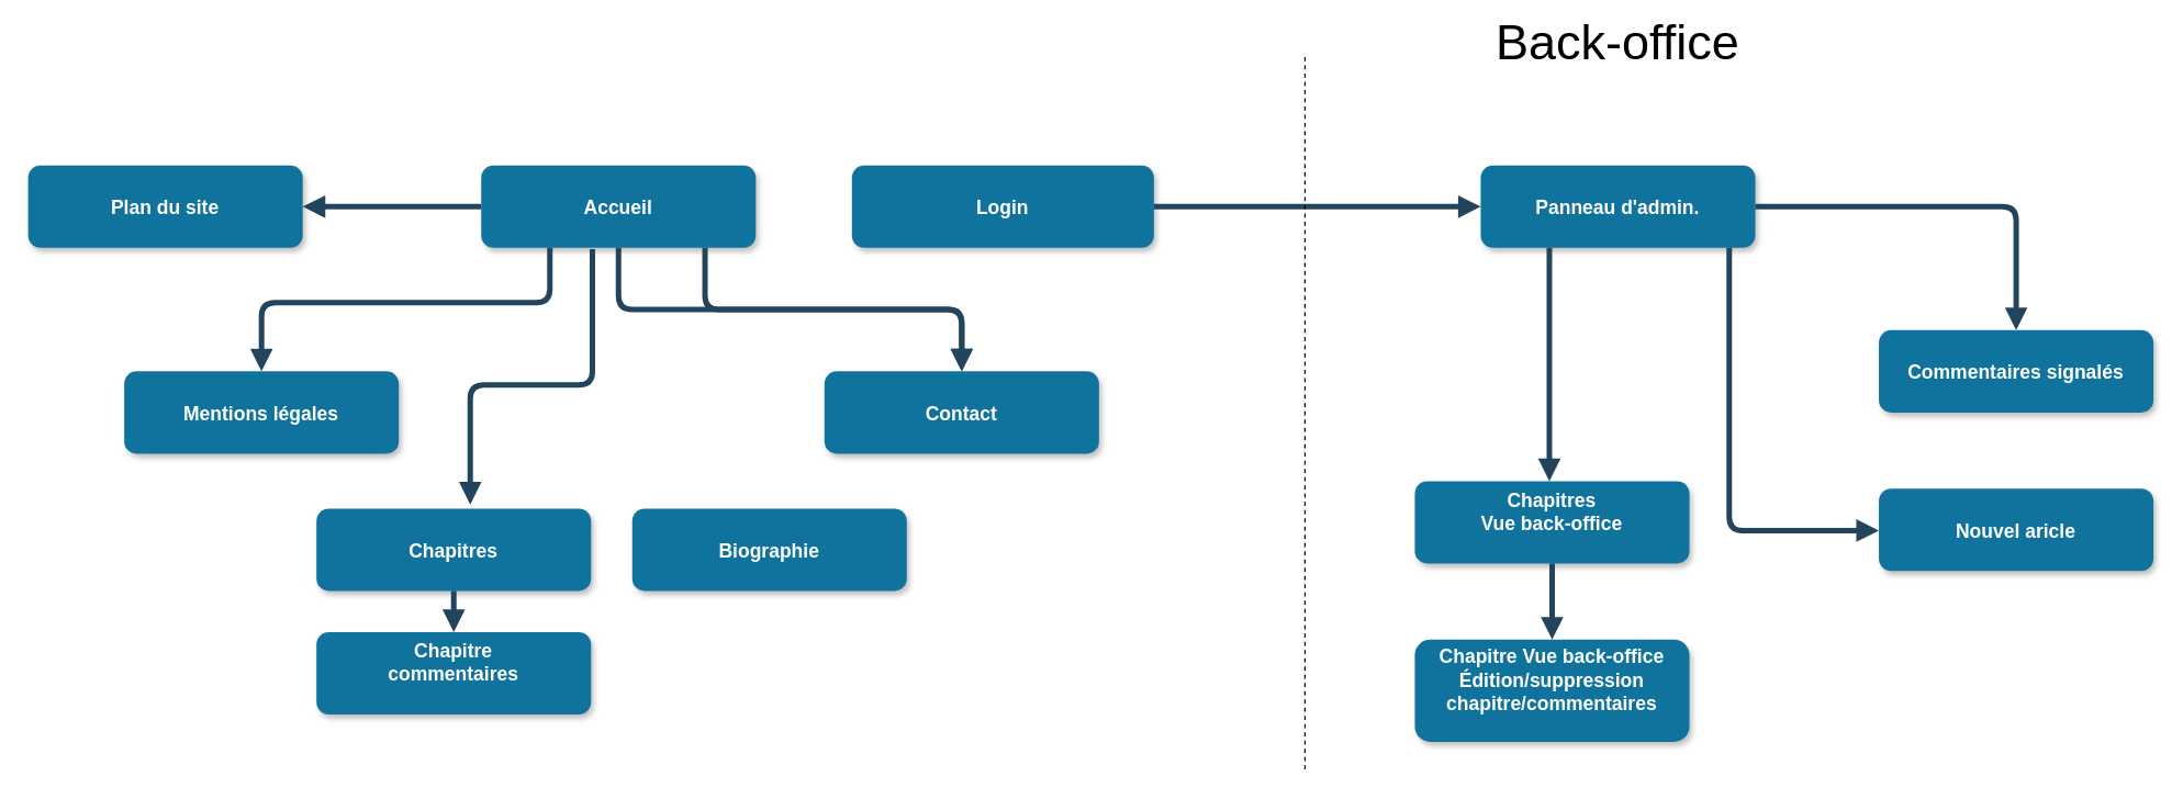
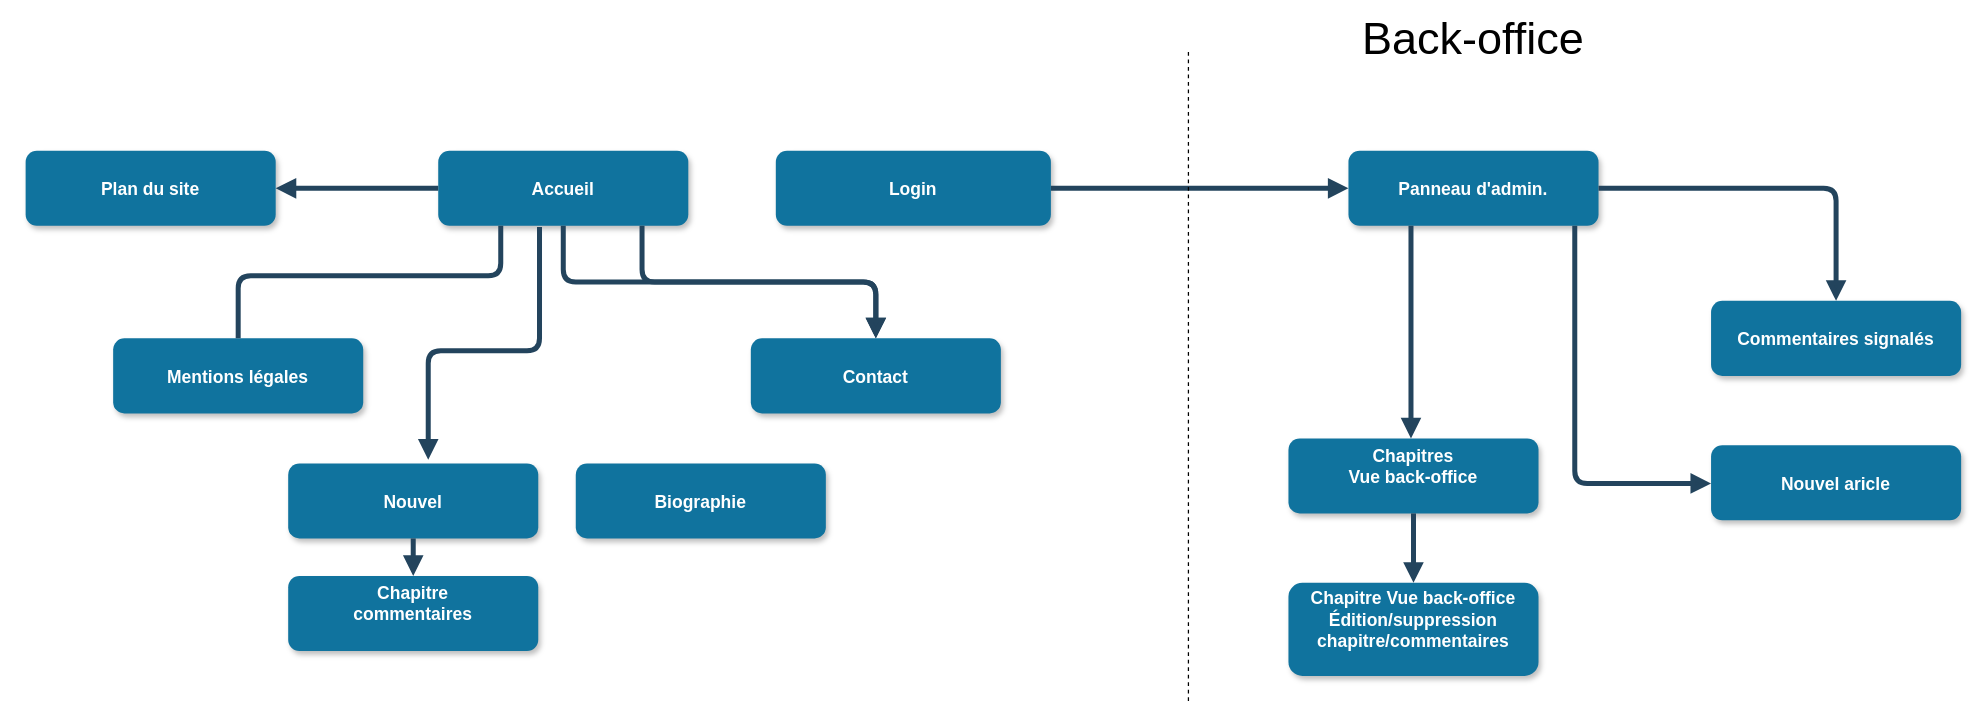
  <mxCell id="0" />
  <mxCell id="1" parent="0" />
  <mxCell id="2" value="Accueil" style="rounded=1;fillColor=#10739E;strokeColor=none;shadow=1;gradientColor=none;fontStyle=1;fontColor=#FFFFFF;fontSize=14;" parent="1" vertex="1"><mxGeometry x="350" y="120" width="200" height="60" as="geometry" /></mxCell>
  <mxCell id="3" value="Login" style="rounded=1;fillColor=#10739E;strokeColor=none;shadow=1;gradientColor=none;fontStyle=1;fontColor=#FFFFFF;fontSize=14;" parent="1" vertex="1"><mxGeometry x="620" y="120" width="220" height="60" as="geometry" /></mxCell>
  <mxCell id="4" value="Contact" style="rounded=1;fillColor=#10739E;strokeColor=none;shadow=1;gradientColor=none;fontStyle=1;fontColor=#FFFFFF;fontSize=14;" parent="1" vertex="1"><mxGeometry x="600" y="270" width="200" height="60" as="geometry" /></mxCell>
  <mxCell id="5" value="Biographie" style="rounded=1;fillColor=#10739E;strokeColor=none;shadow=1;gradientColor=none;fontStyle=1;fontColor=#FFFFFF;fontSize=14;" parent="1" vertex="1"><mxGeometry x="460" y="370" width="200" height="60" as="geometry" /></mxCell>
  <mxCell id="6" value="Panneau d'admin." style="rounded=1;fillColor=#10739E;strokeColor=none;shadow=1;gradientColor=none;fontStyle=1;fontColor=#FFFFFF;fontSize=14;" parent="1" vertex="1"><mxGeometry x="1078" y="120" width="200" height="60" as="geometry" /></mxCell>
- <mxCell id="7" value="Chapitres" style="rounded=1;fillColor=#10739E;strokeColor=none;shadow=1;gradientColor=none;fontStyle=1;fontColor=#FFFFFF;fontSize=14;" parent="1" vertex="1"><mxGeometry x="230" y="370" width="200" height="60" as="geometry" /></mxCell>
+ <mxCell id="7" value="Nouvel" style="rounded=1;fillColor=#10739E;strokeColor=none;shadow=1;gradientColor=none;fontStyle=1;fontColor=#FFFFFF;fontSize=14;" parent="1" vertex="1"><mxGeometry x="230" y="370" width="200" height="60" as="geometry" /></mxCell>
  <mxCell id="8" value="Chapitre&#10;commentaires&#10;" style="rounded=1;fillColor=#10739E;strokeColor=none;shadow=1;gradientColor=none;fontStyle=1;fontColor=#FFFFFF;fontSize=14;" parent="1" vertex="1"><mxGeometry x="230" y="460" width="200" height="60" as="geometry" /></mxCell>
  <mxCell id="9" value="Plan du site" style="rounded=1;fillColor=#10739E;strokeColor=none;shadow=1;gradientColor=none;fontStyle=1;fontColor=#FFFFFF;fontSize=14;" parent="1" vertex="1"><mxGeometry x="20" y="120" width="200" height="60" as="geometry" /></mxCell>
  <mxCell id="10" value="Mentions légales" style="rounded=1;fillColor=#10739E;strokeColor=none;shadow=1;gradientColor=none;fontStyle=1;fontColor=#FFFFFF;fontSize=14;" parent="1" vertex="1"><mxGeometry x="90" y="270" width="200" height="60" as="geometry" /></mxCell>
  <mxCell id="11" value="Chapitres&#10;Vue back-office&#10;" style="rounded=1;fillColor=#10739E;strokeColor=none;shadow=1;gradientColor=none;fontStyle=1;fontColor=#FFFFFF;fontSize=14;" parent="1" vertex="1"><mxGeometry x="1030" y="350" width="200" height="60" as="geometry" /></mxCell>
  <mxCell id="12" value="Chapitre Vue back-office&#10;Édition/suppression &#10;chapitre/commentaires&#10;" style="rounded=1;fillColor=#10739E;strokeColor=none;shadow=1;gradientColor=none;fontStyle=1;fontColor=#FFFFFF;fontSize=14;" parent="1" vertex="1"><mxGeometry x="1030" y="465.5" width="200" height="74.5" as="geometry" /></mxCell>
  <mxCell id="13" value="Commentaires signalés" style="rounded=1;fillColor=#10739E;strokeColor=none;shadow=1;gradientColor=none;fontStyle=1;fontColor=#FFFFFF;fontSize=14;" parent="1" vertex="1"><mxGeometry x="1368" y="240" width="200" height="60" as="geometry" /></mxCell>
  <mxCell id="14" value="Nouvel aricle" style="rounded=1;fillColor=#10739E;strokeColor=none;shadow=1;gradientColor=none;fontStyle=1;fontColor=#FFFFFF;fontSize=14;" parent="1" vertex="1"><mxGeometry x="1368" y="355.5" width="200" height="60" as="geometry" /></mxCell>
  <mxCell id="15" value="" style="edgeStyle=elbowEdgeStyle;elbow=vertical;strokeWidth=4;endArrow=block;endFill=1;fontStyle=1;strokeColor=#23445D;" parent="1" source="2" target="4" edge="1"><mxGeometry x="220" y="165.5" width="100" height="100" as="geometry"><mxPoint x="20" y="225.5" as="sourcePoint" /><mxPoint x="120" y="125.5" as="targetPoint" /></mxGeometry></mxCell>
  <mxCell id="16" value="" style="edgeStyle=elbowEdgeStyle;elbow=vertical;strokeWidth=4;endArrow=block;endFill=1;fontStyle=1;strokeColor=#23445D;" parent="1" target="4" edge="1"><mxGeometry x="312" y="165.5" width="100" height="100" as="geometry"><mxPoint x="513" y="180" as="sourcePoint" /><mxPoint x="212" y="125.5" as="targetPoint" /></mxGeometry></mxCell>
  <mxCell id="17" value="" style="edgeStyle=elbowEdgeStyle;elbow=vertical;strokeWidth=4;endArrow=block;endFill=1;fontStyle=1;strokeColor=#23445D;exitX=1;exitY=0.5;exitDx=0;exitDy=0;entryX=0;entryY=0.5;entryDx=0;entryDy=0;" parent="1" source="3" target="6" edge="1"><mxGeometry x="312" y="165.5" width="100" height="100" as="geometry"><mxPoint x="112" y="225.5" as="sourcePoint" /><mxPoint x="212" y="125.5" as="targetPoint" /><Array as="points"><mxPoint x="950" y="150" /></Array></mxGeometry></mxCell>
  <mxCell id="18" value="" style="edgeStyle=elbowEdgeStyle;elbow=vertical;strokeWidth=4;endArrow=block;endFill=1;fontStyle=1;strokeColor=#23445D;exitX=1;exitY=0.5;exitDx=0;exitDy=0;" parent="1" source="6" edge="1"><mxGeometry x="330" y="5.5" width="100" height="100" as="geometry"><mxPoint x="130" y="65.5" as="sourcePoint" /><mxPoint x="1468" y="240" as="targetPoint" /><Array as="points"><mxPoint x="1358" y="150" /></Array></mxGeometry></mxCell>
  <mxCell id="19" value="" style="edgeStyle=elbowEdgeStyle;elbow=vertical;strokeWidth=4;endArrow=block;endFill=1;fontStyle=1;strokeColor=#23445D;" parent="1" source="7" target="8" edge="1"><mxGeometry x="-60" y="-40" width="100" height="100" as="geometry"><mxPoint x="-260" y="20" as="sourcePoint" /><mxPoint x="-160" y="-80" as="targetPoint" /></mxGeometry></mxCell>
  <mxCell id="20" value="" style="edgeStyle=elbowEdgeStyle;elbow=vertical;strokeWidth=4;endArrow=block;endFill=1;fontStyle=1;strokeColor=#23445D;exitX=0;exitY=0.5;exitDx=0;exitDy=0;" parent="1" source="2" target="9" edge="1"><mxGeometry x="352" y="175.5" width="100" height="100" as="geometry"><mxPoint x="80" y="140" as="sourcePoint" /><mxPoint x="252" y="135.5" as="targetPoint" /><Array as="points"><mxPoint x="170" y="150" /></Array></mxGeometry></mxCell>
- <mxCell id="21" value="" style="edgeStyle=elbowEdgeStyle;elbow=vertical;strokeWidth=4;endArrow=block;endFill=1;fontStyle=1;strokeColor=#23445D;exitX=0.25;exitY=1;exitDx=0;exitDy=0;entryX=0.5;entryY=0;entryDx=0;entryDy=0;" parent="1" source="2" target="10" edge="1"><mxGeometry x="-400" y="-270" width="100" height="100" as="geometry"><mxPoint x="380" y="190" as="sourcePoint" /><mxPoint x="-500" y="-310" as="targetPoint" /><Array as="points"><mxPoint x="240" y="220" /></Array></mxGeometry></mxCell>
+ <mxCell id="21" value="" style="edgeStyle=elbowEdgeStyle;elbow=vertical;strokeWidth=4;endArrow=none;endFill=1;fontStyle=1;strokeColor=#23445D;exitX=0.25;exitY=1;exitDx=0;exitDy=0;entryX=0.5;entryY=0;entryDx=0;entryDy=0;" parent="1" source="2" target="10" edge="1"><mxGeometry x="-400" y="-270" width="100" height="100" as="geometry"><mxPoint x="380" y="190" as="sourcePoint" /><mxPoint x="-500" y="-310" as="targetPoint" /><Array as="points"><mxPoint x="240" y="220" /></Array></mxGeometry></mxCell>
  <mxCell id="22" value="" style="edgeStyle=elbowEdgeStyle;elbow=vertical;strokeWidth=4;endArrow=block;endFill=1;fontStyle=1;strokeColor=#23445D;" parent="1" source="11" target="12" edge="1"><mxGeometry x="460" y="-60" width="100" height="100" as="geometry"><mxPoint x="260" y="0" as="sourcePoint" /><mxPoint x="360" y="-100" as="targetPoint" /></mxGeometry></mxCell>
  <mxCell id="23" value="" style="edgeStyle=elbowEdgeStyle;elbow=vertical;strokeWidth=4;endArrow=block;endFill=1;fontStyle=1;strokeColor=#23445D;exitX=0.905;exitY=1;exitDx=0;exitDy=0;exitPerimeter=0;" parent="1" source="6" target="14" edge="1"><mxGeometry x="380" y="5.5" width="100" height="100" as="geometry"><mxPoint x="180" y="65.5" as="sourcePoint" /><mxPoint x="280" y="-34.5" as="targetPoint" /><Array as="points"><mxPoint x="1228" y="386" /><mxPoint x="1228" y="350" /></Array></mxGeometry></mxCell>
  <mxCell id="24" value="" style="edgeStyle=elbowEdgeStyle;elbow=vertical;strokeWidth=4;endArrow=block;endFill=1;fontStyle=1;strokeColor=#23445D;exitX=0.405;exitY=1.017;exitDx=0;exitDy=0;exitPerimeter=0;entryX=0.56;entryY=-0.05;entryDx=0;entryDy=0;entryPerimeter=0;" parent="1" source="2" target="7" edge="1"><mxGeometry x="312" y="165.5" width="100" height="100" as="geometry"><mxPoint x="410" y="190" as="sourcePoint" /><mxPoint x="212" y="125.5" as="targetPoint" /><Array as="points"><mxPoint x="390" y="280" /><mxPoint x="210" y="160" /><mxPoint x="210" y="150" /></Array></mxGeometry></mxCell>
  <mxCell id="25" value="" style="edgeStyle=elbowEdgeStyle;elbow=vertical;strokeWidth=4;endArrow=block;endFill=1;fontStyle=1;strokeColor=#23445D;exitX=0.25;exitY=1;exitDx=0;exitDy=0;" parent="1" source="6" edge="1"><mxGeometry x="330" y="5.5" width="100" height="100" as="geometry"><mxPoint x="1180" y="230" as="sourcePoint" /><mxPoint x="1128" y="350" as="targetPoint" /><Array as="points" /></mxGeometry></mxCell>
  <mxCell id="26" value="" style="endArrow=none;dashed=1;html=1;" edge="1" parent="1"><mxGeometry width="50" height="50" relative="1" as="geometry"><mxPoint x="950" y="560" as="sourcePoint" /><mxPoint x="950" y="40" as="targetPoint" /></mxGeometry></mxCell>
  <mxCell id="27" value="&lt;font style=&quot;font-size: 36px&quot;&gt;Back-office&lt;br&gt;&lt;/font&gt;" style="text;html=1;strokeColor=none;fillColor=none;align=center;verticalAlign=middle;whiteSpace=wrap;rounded=0;" vertex="1" parent="1"><mxGeometry x="1068" y="20" width="220" height="20" as="geometry" /></mxCell>
